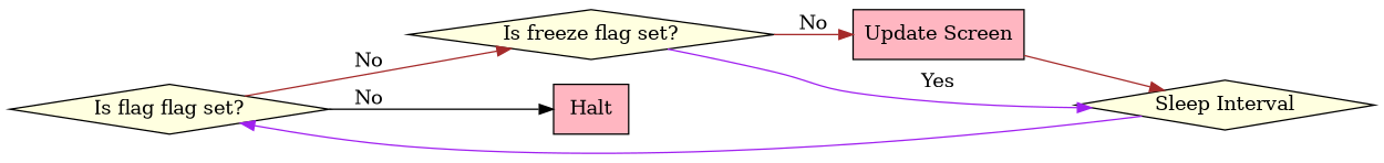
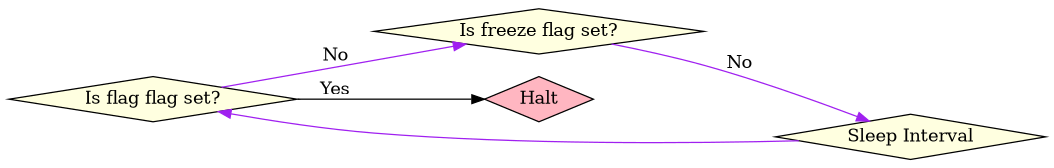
  digraph {
    rankdir=LR
    node [fillcolor=lightyellow shape=diamond style=filled]
    edge [color=purple]
    n1 [label="Is flag flag set?"]
    n2 [label="Is freeze flag set?"]
-   n3 [fillcolor=lightpink label=Halt shape=box]
-   n4 [fillcolor=lightpink label="Update Screen" shape=box]
+   n3 [fillcolor=lightpink label=Halt]
    n5 [label="Sleep Interval"]
-   n1 -> n2 [color=brown label=No]
-   n1 -> n3 [color=black label=No]
-   n2 -> n4 [color=brown label=No]
-   n2 -> n5 [label=Yes]
-   n4 -> n5 [color=brown]
+   n1 -> n2 [label=No]
+   n1 -> n3 [color=black label=Yes]
+   n2 -> n5 [label=No]
    n5 -> n1
  }
